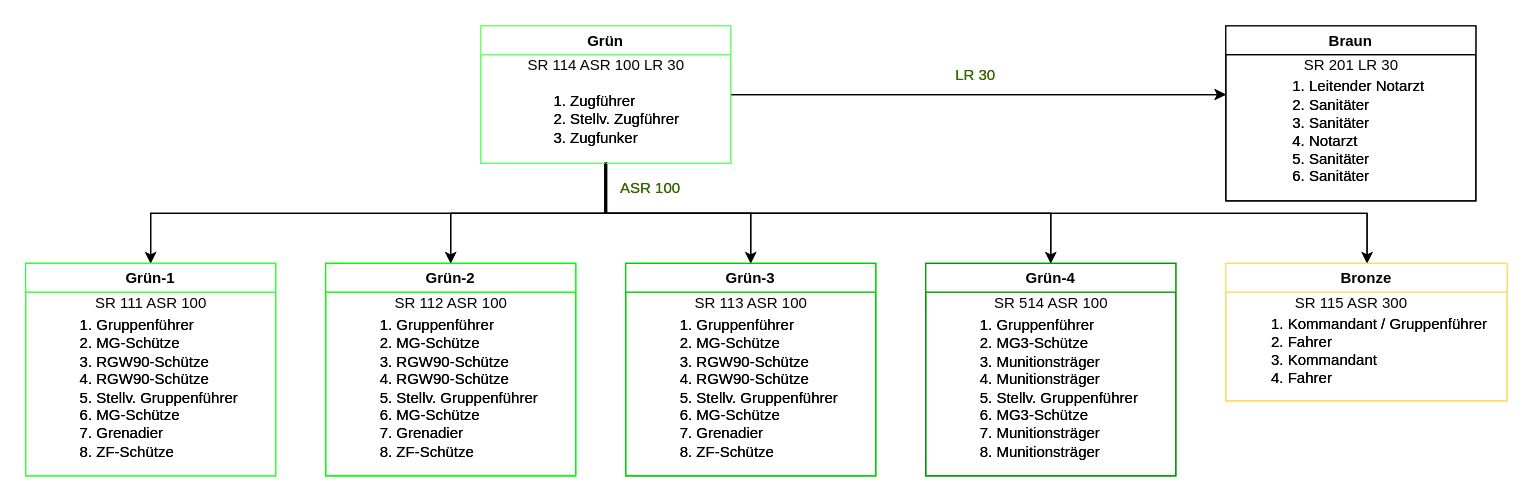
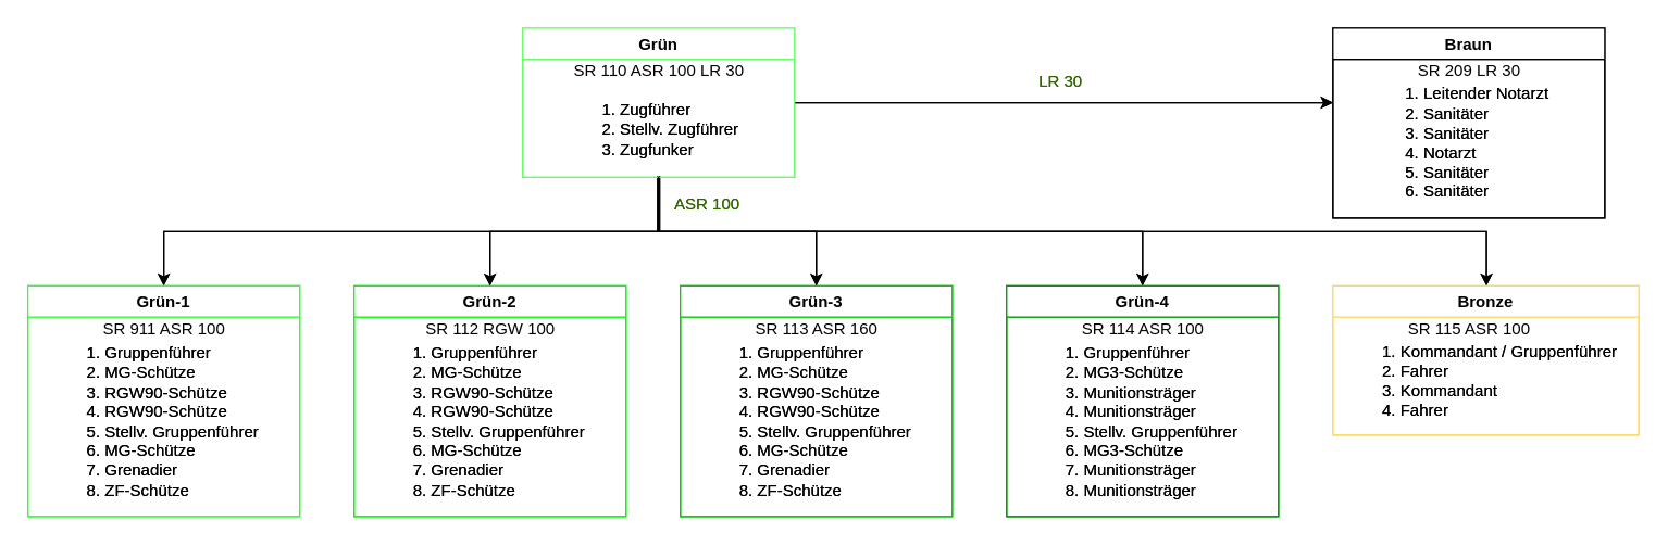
  <mxCell id="0" />
  <mxCell id="1" parent="0" />
  <mxCell id="2" style="edgeStyle=orthogonalEdgeStyle;rounded=0;orthogonalLoop=1;jettySize=auto;html=1;exitX=0.495;exitY=0.988;exitDx=0;exitDy=0;exitPerimeter=0;" edge="1" parent="1" source="7" target="9"><mxGeometry relative="1" as="geometry" /></mxCell>
  <mxCell id="3" style="edgeStyle=orthogonalEdgeStyle;rounded=0;orthogonalLoop=1;jettySize=auto;html=1;exitX=0.505;exitY=0.988;exitDx=0;exitDy=0;exitPerimeter=0;" edge="1" parent="1" source="7" target="18"><mxGeometry relative="1" as="geometry" /></mxCell>
  <mxCell id="4" style="edgeStyle=orthogonalEdgeStyle;rounded=0;orthogonalLoop=1;jettySize=auto;html=1;" edge="1" parent="1" source="6"><mxGeometry relative="1" as="geometry"><mxPoint x="980" y="75" as="targetPoint" /></mxGeometry></mxCell>
  <mxCell id="5" style="edgeStyle=orthogonalEdgeStyle;rounded=0;orthogonalLoop=1;jettySize=auto;html=1;labelBackgroundColor=#00CC00;fontColor=#336600;" edge="1" parent="1" source="6" target="23"><mxGeometry relative="1" as="geometry"><Array as="points"><mxPoint x="484" y="170" /><mxPoint x="1093" y="170" /></Array></mxGeometry></mxCell>
  <mxCell id="6" value="Grün" style="swimlane;startSize=23;strokeColor=#66FF66;" vertex="1" parent="1"><mxGeometry x="384" y="20" width="200" height="110" as="geometry" /></mxCell>
  <mxCell id="7" value="&lt;ol&gt;&lt;li&gt;Zugführer&lt;/li&gt;&lt;li&gt;Stellv. Zugführer&lt;/li&gt;&lt;li&gt;Zugfunker&lt;/li&gt;&lt;/ol&gt;" style="text;html=1;align=left;verticalAlign=middle;resizable=0;points=[];autosize=1;" vertex="1" parent="6"><mxGeometry x="30" y="40" width="140" height="70" as="geometry" /></mxCell>
- <mxCell id="8" value="SR 114 ASR 100 LR 30" style="text;html=1;align=center;verticalAlign=middle;resizable=0;points=[];autosize=1;" vertex="1" parent="6"><mxGeometry x="30" y="22" width="140" height="20" as="geometry" /></mxCell>
+ <mxCell id="8" value="SR 110 ASR 100 LR 30" style="text;html=1;align=center;verticalAlign=middle;resizable=0;points=[];autosize=1;" vertex="1" parent="6"><mxGeometry x="30" y="22" width="140" height="20" as="geometry" /></mxCell>
  <mxCell id="9" value="Grün-1" style="swimlane;startSize=23;strokeColor=#33FF33;" vertex="1" parent="1"><mxGeometry x="20" y="210" width="200" height="170" as="geometry" /></mxCell>
  <mxCell id="10" value="&lt;ol&gt;&lt;li&gt;Gruppenführer&lt;/li&gt;&lt;li&gt;MG-Schütze&lt;/li&gt;&lt;li&gt;RGW90-Schütze&lt;/li&gt;&lt;li&gt;RGW90-Schütze&lt;/li&gt;&lt;li&gt;Stellv. Gruppenführer&lt;/li&gt;&lt;li&gt;MG-Schütze&lt;/li&gt;&lt;li&gt;Grenadier&lt;/li&gt;&lt;li&gt;ZF-Schütze&lt;/li&gt;&lt;/ol&gt;" style="text;html=1;align=left;verticalAlign=middle;resizable=0;points=[];autosize=1;" vertex="1" parent="9"><mxGeometry x="15" y="30" width="170" height="140" as="geometry" /></mxCell>
- <mxCell id="11" value="SR 111 ASR 100" style="text;html=1;align=center;verticalAlign=middle;resizable=0;points=[];autosize=1;" vertex="1" parent="9"><mxGeometry x="50" y="22" width="100" height="20" as="geometry" /></mxCell>
+ <mxCell id="11" value="SR 911 ASR 100" style="text;html=1;align=center;verticalAlign=middle;resizable=0;points=[];autosize=1;" vertex="1" parent="9"><mxGeometry x="50" y="22" width="100" height="20" as="geometry" /></mxCell>
  <mxCell id="12" value="Grün-2" style="swimlane;startSize=23;strokeColor=#00FF00;" vertex="1" parent="1"><mxGeometry x="260" y="210" width="200" height="170" as="geometry" /></mxCell>
  <mxCell id="13" value="&lt;ol&gt;&lt;li&gt;Gruppenführer&lt;/li&gt;&lt;li&gt;MG-Schütze&lt;/li&gt;&lt;li&gt;RGW90-Schütze&lt;/li&gt;&lt;li&gt;RGW90-Schütze&lt;/li&gt;&lt;li&gt;Stellv. Gruppenführer&lt;/li&gt;&lt;li&gt;MG-Schütze&lt;/li&gt;&lt;li&gt;Grenadier&lt;/li&gt;&lt;li&gt;ZF-Schütze&lt;/li&gt;&lt;/ol&gt;" style="text;html=1;align=left;verticalAlign=middle;resizable=0;points=[];autosize=1;" vertex="1" parent="12"><mxGeometry x="15" y="30" width="170" height="140" as="geometry" /></mxCell>
- <mxCell id="14" value="SR 112 ASR 100" style="text;html=1;align=center;verticalAlign=middle;resizable=0;points=[];autosize=1;" vertex="1" parent="12"><mxGeometry x="45" y="22" width="110" height="20" as="geometry" /></mxCell>
+ <mxCell id="14" value="SR 112 RGW 100" style="text;html=1;align=center;verticalAlign=middle;resizable=0;points=[];autosize=1;" vertex="1" parent="12"><mxGeometry x="45" y="22" width="110" height="20" as="geometry" /></mxCell>
  <mxCell id="15" value="Grün-3" style="swimlane;startSize=23;strokeColor=#00CC00;" vertex="1" parent="1"><mxGeometry x="500" y="210" width="200" height="170" as="geometry" /></mxCell>
  <mxCell id="16" value="&lt;ol&gt;&lt;li&gt;Gruppenführer&lt;/li&gt;&lt;li&gt;MG-Schütze&lt;/li&gt;&lt;li&gt;RGW90-Schütze&lt;/li&gt;&lt;li&gt;RGW90-Schütze&lt;/li&gt;&lt;li&gt;Stellv. Gruppenführer&lt;/li&gt;&lt;li&gt;MG-Schütze&lt;/li&gt;&lt;li&gt;Grenadier&lt;/li&gt;&lt;li&gt;ZF-Schütze&lt;/li&gt;&lt;/ol&gt;" style="text;html=1;align=left;verticalAlign=middle;resizable=0;points=[];autosize=1;" vertex="1" parent="15"><mxGeometry x="15" y="30" width="170" height="140" as="geometry" /></mxCell>
- <mxCell id="17" value="SR 113 ASR 100" style="text;html=1;align=center;verticalAlign=middle;resizable=0;points=[];autosize=1;" vertex="1" parent="15"><mxGeometry x="45" y="22" width="110" height="20" as="geometry" /></mxCell>
+ <mxCell id="17" value="SR 113 ASR 160" style="text;html=1;align=center;verticalAlign=middle;resizable=0;points=[];autosize=1;" vertex="1" parent="15"><mxGeometry x="45" y="22" width="110" height="20" as="geometry" /></mxCell>
  <mxCell id="18" value="Grün-4" style="swimlane;startSize=23;strokeColor=#009900;" vertex="1" parent="1"><mxGeometry x="740" y="210" width="200" height="170" as="geometry" /></mxCell>
  <mxCell id="19" value="&lt;ol&gt;&lt;li&gt;Gruppenführer&lt;/li&gt;&lt;li&gt;MG3-Schütze&lt;/li&gt;&lt;li&gt;Munitionsträger&lt;/li&gt;&lt;li&gt;Munitionsträger&lt;/li&gt;&lt;li&gt;Stellv. Gruppenführer&lt;/li&gt;&lt;li&gt;MG3-Schütze&lt;/li&gt;&lt;li&gt;Munitionsträger&lt;/li&gt;&lt;li&gt;Munitionsträger&lt;/li&gt;&lt;/ol&gt;" style="text;html=1;align=left;verticalAlign=middle;resizable=0;points=[];autosize=1;" vertex="1" parent="18"><mxGeometry x="15" y="30" width="170" height="140" as="geometry" /></mxCell>
- <mxCell id="20" value="SR 514 ASR 100" style="text;html=1;align=center;verticalAlign=middle;resizable=0;points=[];autosize=1;" vertex="1" parent="18"><mxGeometry x="45" y="22" width="110" height="20" as="geometry" /></mxCell>
+ <mxCell id="20" value="SR 114 ASR 100" style="text;html=1;align=center;verticalAlign=middle;resizable=0;points=[];autosize=1;" vertex="1" parent="18"><mxGeometry x="45" y="22" width="110" height="20" as="geometry" /></mxCell>
  <mxCell id="21" style="edgeStyle=orthogonalEdgeStyle;rounded=0;orthogonalLoop=1;jettySize=auto;html=1;" edge="1" parent="1" source="7" target="12"><mxGeometry relative="1" as="geometry" /></mxCell>
  <mxCell id="22" style="edgeStyle=orthogonalEdgeStyle;rounded=0;orthogonalLoop=1;jettySize=auto;html=1;" edge="1" parent="1" source="7" target="15"><mxGeometry relative="1" as="geometry" /></mxCell>
  <mxCell id="23" value="Bronze" style="swimlane;startSize=23;strokeColor=#FFD966;" vertex="1" parent="1"><mxGeometry x="980" y="210" width="225" height="110" as="geometry" /></mxCell>
  <mxCell id="24" value="&lt;ol&gt;&lt;li&gt;Kommandant / Gruppenführer&lt;/li&gt;&lt;li&gt;Fahrer&lt;/li&gt;&lt;li&gt;Kommandant&lt;/li&gt;&lt;li&gt;Fahrer&lt;/li&gt;&lt;/ol&gt;" style="text;html=1;align=left;verticalAlign=middle;resizable=0;points=[];autosize=1;" vertex="1" parent="23"><mxGeometry x="7.5" y="30" width="210" height="80" as="geometry" /></mxCell>
- <mxCell id="25" value="SR 115 ASR 300" style="text;html=1;align=center;verticalAlign=middle;resizable=0;points=[];autosize=1;" vertex="1" parent="23"><mxGeometry x="45" y="22" width="110" height="20" as="geometry" /></mxCell>
+ <mxCell id="25" value="SR 115 ASR 100" style="text;html=1;align=center;verticalAlign=middle;resizable=0;points=[];autosize=1;" vertex="1" parent="23"><mxGeometry x="45" y="22" width="110" height="20" as="geometry" /></mxCell>
  <mxCell id="26" value="Braun" style="swimlane;startSize=23;" vertex="1" parent="1"><mxGeometry x="980" y="20" width="200" height="140" as="geometry" /></mxCell>
  <mxCell id="27" value="&lt;ol&gt;&lt;li&gt;Leitender Notarzt&lt;/li&gt;&lt;li&gt;Sanitäter&lt;/li&gt;&lt;li&gt;Sanitäter&lt;/li&gt;&lt;li&gt;Notarzt&lt;/li&gt;&lt;li&gt;Sanitäter&lt;/li&gt;&lt;li&gt;Sanitäter&lt;/li&gt;&lt;/ol&gt;" style="text;html=1;align=left;verticalAlign=middle;resizable=0;points=[];autosize=1;" vertex="1" parent="26"><mxGeometry x="25" y="30" width="150" height="110" as="geometry" /></mxCell>
- <mxCell id="28" value="SR 201 LR 30" style="text;html=1;align=center;verticalAlign=middle;resizable=0;points=[];autosize=1;" vertex="1" parent="26"><mxGeometry x="55" y="22" width="90" height="20" as="geometry" /></mxCell>
+ <mxCell id="28" value="SR 209 LR 30" style="text;html=1;align=center;verticalAlign=middle;resizable=0;points=[];autosize=1;" vertex="1" parent="26"><mxGeometry x="55" y="22" width="90" height="20" as="geometry" /></mxCell>
  <mxCell id="29" value="LR 30" style="text;html=1;strokeColor=none;fillColor=none;align=center;verticalAlign=middle;whiteSpace=wrap;rounded=0;labelBackgroundColor=none;fontColor=#336600;" vertex="1" parent="1"><mxGeometry x="760" y="50" width="40" height="20" as="geometry" /></mxCell>
  <mxCell id="30" value="ASR 100" style="text;html=1;strokeColor=none;fillColor=none;align=center;verticalAlign=middle;whiteSpace=wrap;rounded=0;labelBackgroundColor=none;fontColor=#336600;" vertex="1" parent="1"><mxGeometry x="490" y="140" width="60" height="20" as="geometry" /></mxCell>
  <mxCell id="31" style="edgeStyle=orthogonalEdgeStyle;rounded=0;orthogonalLoop=1;jettySize=auto;html=1;exitX=0.495;exitY=0.988;exitDx=0;exitDy=0;exitPerimeter=0;" edge="1" parent="1" source="36" target="37"><mxGeometry relative="1" as="geometry" /></mxCell>
  <mxCell id="32" style="edgeStyle=orthogonalEdgeStyle;rounded=0;orthogonalLoop=1;jettySize=auto;html=1;exitX=0.505;exitY=0.988;exitDx=0;exitDy=0;exitPerimeter=0;" edge="1" parent="1" source="36" target="43"><mxGeometry relative="1" as="geometry" /></mxCell>
  <mxCell id="33" style="edgeStyle=orthogonalEdgeStyle;rounded=0;orthogonalLoop=1;jettySize=auto;html=1;" edge="1" parent="1" source="35"><mxGeometry relative="1" as="geometry"><mxPoint x="980" y="75" as="targetPoint" /></mxGeometry></mxCell>
  <mxCell id="34" style="edgeStyle=orthogonalEdgeStyle;rounded=0;orthogonalLoop=1;jettySize=auto;html=1;labelBackgroundColor=#00CC00;fontColor=#336600;" edge="1" parent="1" source="35" target="47"><mxGeometry relative="1" as="geometry"><Array as="points"><mxPoint x="484" y="170" /><mxPoint x="1093" y="170" /></Array></mxGeometry></mxCell>
  <mxCell id="35" value="Grün" style="swimlane;startSize=23;strokeColor=#66FF66;" vertex="1" parent="1"><mxGeometry x="384" y="20" width="200" height="110" as="geometry" /></mxCell>
  <mxCell id="36" value="&lt;ol&gt;&lt;li&gt;Zugführer&lt;/li&gt;&lt;li&gt;Stellv. Zugführer&lt;/li&gt;&lt;li&gt;Zugfunker&lt;/li&gt;&lt;/ol&gt;" style="text;html=1;align=left;verticalAlign=middle;resizable=0;points=[];autosize=1;" vertex="1" parent="35"><mxGeometry x="30" y="40" width="140" height="70" as="geometry" /></mxCell>
  <mxCell id="37" value="Grün-1" style="swimlane;startSize=23;strokeColor=#33FF33;" vertex="1" parent="1"><mxGeometry x="20" y="210" width="200" height="170" as="geometry" /></mxCell>
  <mxCell id="38" value="&lt;ol&gt;&lt;li&gt;Gruppenführer&lt;/li&gt;&lt;li&gt;MG-Schütze&lt;/li&gt;&lt;li&gt;RGW90-Schütze&lt;/li&gt;&lt;li&gt;RGW90-Schütze&lt;/li&gt;&lt;li&gt;Stellv. Gruppenführer&lt;/li&gt;&lt;li&gt;MG-Schütze&lt;/li&gt;&lt;li&gt;Grenadier&lt;/li&gt;&lt;li&gt;ZF-Schütze&lt;/li&gt;&lt;/ol&gt;" style="text;html=1;align=left;verticalAlign=middle;resizable=0;points=[];autosize=1;" vertex="1" parent="37"><mxGeometry x="15" y="30" width="170" height="140" as="geometry" /></mxCell>
  <mxCell id="39" value="Grün-2" style="swimlane;startSize=23;strokeColor=#00FF00;" vertex="1" parent="1"><mxGeometry x="260" y="210" width="200" height="170" as="geometry" /></mxCell>
  <mxCell id="40" value="&lt;ol&gt;&lt;li&gt;Gruppenführer&lt;/li&gt;&lt;li&gt;MG-Schütze&lt;/li&gt;&lt;li&gt;RGW90-Schütze&lt;/li&gt;&lt;li&gt;RGW90-Schütze&lt;/li&gt;&lt;li&gt;Stellv. Gruppenführer&lt;/li&gt;&lt;li&gt;MG-Schütze&lt;/li&gt;&lt;li&gt;Grenadier&lt;/li&gt;&lt;li&gt;ZF-Schütze&lt;/li&gt;&lt;/ol&gt;" style="text;html=1;align=left;verticalAlign=middle;resizable=0;points=[];autosize=1;" vertex="1" parent="39"><mxGeometry x="15" y="30" width="170" height="140" as="geometry" /></mxCell>
  <mxCell id="41" value="Grün-3" style="swimlane;startSize=23;strokeColor=#00CC00;" vertex="1" parent="1"><mxGeometry x="500" y="210" width="200" height="170" as="geometry" /></mxCell>
  <mxCell id="42" value="&lt;ol&gt;&lt;li&gt;Gruppenführer&lt;/li&gt;&lt;li&gt;MG-Schütze&lt;/li&gt;&lt;li&gt;RGW90-Schütze&lt;/li&gt;&lt;li&gt;RGW90-Schütze&lt;/li&gt;&lt;li&gt;Stellv. Gruppenführer&lt;/li&gt;&lt;li&gt;MG-Schütze&lt;/li&gt;&lt;li&gt;Grenadier&lt;/li&gt;&lt;li&gt;ZF-Schütze&lt;/li&gt;&lt;/ol&gt;" style="text;html=1;align=left;verticalAlign=middle;resizable=0;points=[];autosize=1;" vertex="1" parent="41"><mxGeometry x="15" y="30" width="170" height="140" as="geometry" /></mxCell>
  <mxCell id="43" value="Grün-4" style="swimlane;startSize=23;strokeColor=#009900;" vertex="1" parent="1"><mxGeometry x="740" y="210" width="200" height="170" as="geometry" /></mxCell>
  <mxCell id="44" value="&lt;ol&gt;&lt;li&gt;Gruppenführer&lt;/li&gt;&lt;li&gt;MG3-Schütze&lt;/li&gt;&lt;li&gt;Munitionsträger&lt;/li&gt;&lt;li&gt;Munitionsträger&lt;/li&gt;&lt;li&gt;Stellv. Gruppenführer&lt;/li&gt;&lt;li&gt;MG3-Schütze&lt;/li&gt;&lt;li&gt;Munitionsträger&lt;/li&gt;&lt;li&gt;Munitionsträger&lt;/li&gt;&lt;/ol&gt;" style="text;html=1;align=left;verticalAlign=middle;resizable=0;points=[];autosize=1;" vertex="1" parent="43"><mxGeometry x="15" y="30" width="170" height="140" as="geometry" /></mxCell>
  <mxCell id="45" style="edgeStyle=orthogonalEdgeStyle;rounded=0;orthogonalLoop=1;jettySize=auto;html=1;" edge="1" parent="1" source="36" target="39"><mxGeometry relative="1" as="geometry" /></mxCell>
  <mxCell id="46" style="edgeStyle=orthogonalEdgeStyle;rounded=0;orthogonalLoop=1;jettySize=auto;html=1;" edge="1" parent="1" source="36" target="41"><mxGeometry relative="1" as="geometry" /></mxCell>
  <mxCell id="47" value="Bronze" style="swimlane;startSize=23;strokeColor=#FFD966;" vertex="1" parent="1"><mxGeometry x="980" y="210" width="225" height="110" as="geometry" /></mxCell>
  <mxCell id="48" value="&lt;ol&gt;&lt;li&gt;Kommandant / Gruppenführer&lt;/li&gt;&lt;li&gt;Fahrer&lt;/li&gt;&lt;li&gt;Kommandant&lt;/li&gt;&lt;li&gt;Fahrer&lt;/li&gt;&lt;/ol&gt;" style="text;html=1;align=left;verticalAlign=middle;resizable=0;points=[];autosize=1;" vertex="1" parent="47"><mxGeometry x="7.5" y="30" width="210" height="80" as="geometry" /></mxCell>
  <mxCell id="49" value="Braun" style="swimlane;startSize=23;" vertex="1" parent="1"><mxGeometry x="980" y="20" width="200" height="140" as="geometry" /></mxCell>
  <mxCell id="50" value="&lt;ol&gt;&lt;li&gt;Leitender Notarzt&lt;/li&gt;&lt;li&gt;Sanitäter&lt;/li&gt;&lt;li&gt;Sanitäter&lt;/li&gt;&lt;li&gt;Notarzt&lt;/li&gt;&lt;li&gt;Sanitäter&lt;/li&gt;&lt;li&gt;Sanitäter&lt;/li&gt;&lt;/ol&gt;" style="text;html=1;align=left;verticalAlign=middle;resizable=0;points=[];autosize=1;" vertex="1" parent="49"><mxGeometry x="25" y="30" width="150" height="110" as="geometry" /></mxCell>
  <mxCell id="51" value="LR 30" style="text;html=1;strokeColor=none;fillColor=none;align=center;verticalAlign=middle;whiteSpace=wrap;rounded=0;labelBackgroundColor=none;fontColor=#336600;" vertex="1" parent="1"><mxGeometry x="760" y="50" width="40" height="20" as="geometry" /></mxCell>
  <mxCell id="52" value="ASR 100" style="text;html=1;strokeColor=none;fillColor=none;align=center;verticalAlign=middle;whiteSpace=wrap;rounded=0;labelBackgroundColor=none;fontColor=#336600;" vertex="1" parent="1"><mxGeometry x="490" y="140" width="60" height="20" as="geometry" /></mxCell>
